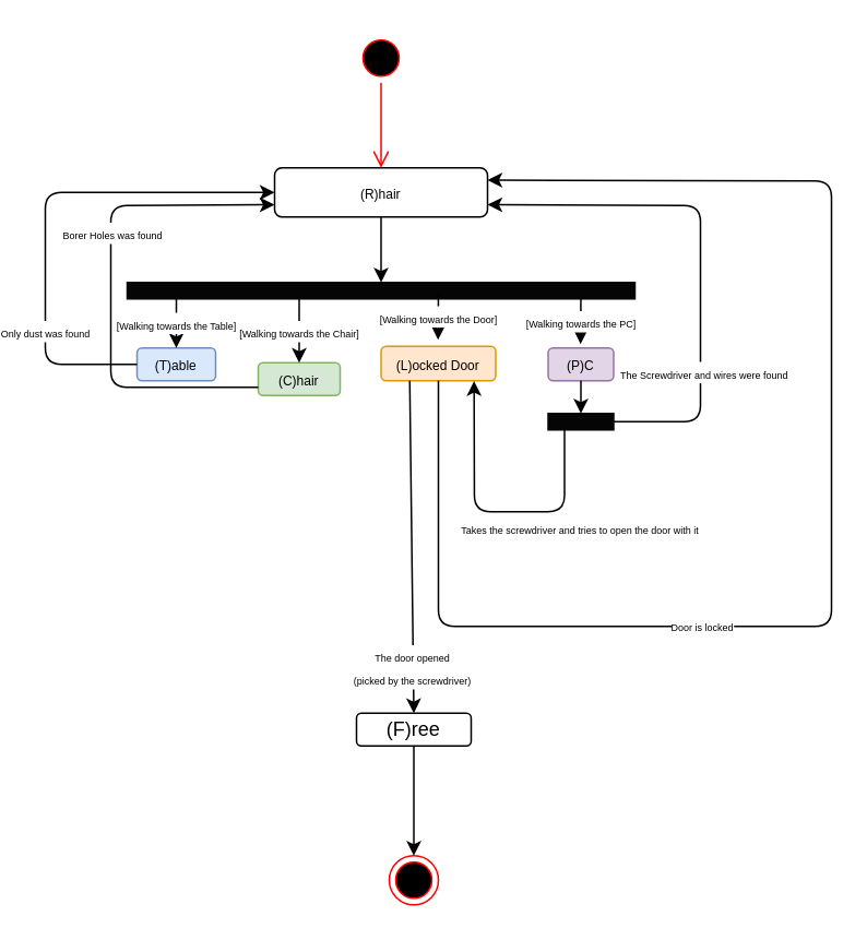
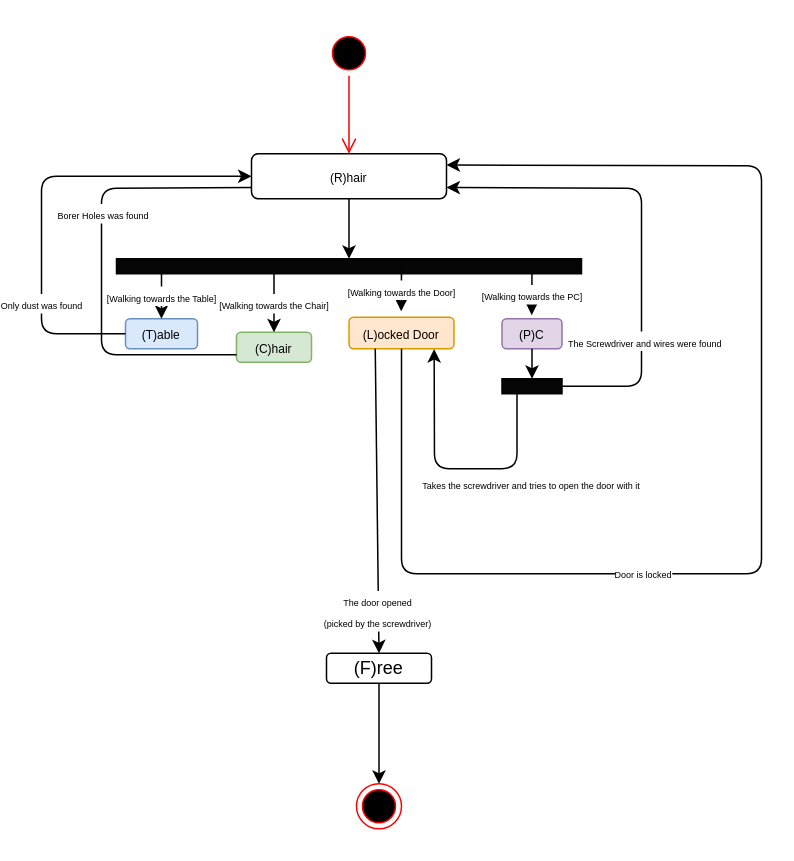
  <mxCell id="0" />
  <mxCell id="1" parent="0" />
  <mxCell id="2" value="&lt;font style=&quot;font-size: 8px&quot;&gt;(R)hair&lt;/font&gt;" style="rounded=1;whiteSpace=wrap;html=1;" vertex="1" parent="1"><mxGeometry x="160" y="102" width="130" height="30" as="geometry" /></mxCell>
  <mxCell id="3" value="&lt;font style=&quot;font-size: 8px&quot;&gt;(T)able&lt;/font&gt;" style="rounded=1;whiteSpace=wrap;html=1;fillColor=#dae8fc;strokeColor=#6c8ebf;" vertex="1" parent="1"><mxGeometry x="76" y="212" width="48" height="20" as="geometry" /></mxCell>
  <mxCell id="4" value="&lt;font style=&quot;font-size: 8px&quot;&gt;(C)hair&lt;/font&gt;" style="rounded=1;whiteSpace=wrap;html=1;fillColor=#d5e8d4;strokeColor=#82b366;" vertex="1" parent="1"><mxGeometry x="150" y="221" width="50" height="20" as="geometry" /></mxCell>
  <mxCell id="5" value="&lt;font style=&quot;font-size: 8px&quot;&gt;(L)ocked Door&lt;/font&gt;" style="rounded=1;whiteSpace=wrap;html=1;fillColor=#ffe6cc;strokeColor=#d79b00;" vertex="1" parent="1"><mxGeometry x="225" y="211" width="70" height="21" as="geometry" /></mxCell>
  <mxCell id="6" value="(F)ree" style="rounded=1;whiteSpace=wrap;html=1;" vertex="1" parent="1"><mxGeometry x="210" y="435" width="70" height="20" as="geometry" /></mxCell>
  <mxCell id="7" value="&lt;font style=&quot;font-size: 8px&quot;&gt;(P)C&lt;/font&gt;" style="rounded=1;whiteSpace=wrap;html=1;fillColor=#e1d5e7;strokeColor=#9673a6;" vertex="1" parent="1"><mxGeometry x="327" y="212" width="40" height="20" as="geometry" /></mxCell>
  <mxCell id="8" value="" style="endArrow=classic;html=1;exitX=0.5;exitY=1;exitDx=0;exitDy=0;" edge="1" parent="1" source="2"><mxGeometry width="50" height="50" relative="1" as="geometry"><mxPoint x="360" y="232" as="sourcePoint" /><mxPoint x="225" y="172" as="targetPoint" /></mxGeometry></mxCell>
  <mxCell id="9" value="" style="rounded=0;whiteSpace=wrap;html=1;strokeColor=#050505;fillColor=#050505;" vertex="1" parent="1"><mxGeometry x="70" y="172" width="310" height="10" as="geometry" /></mxCell>
  <mxCell id="10" value="&lt;font style=&quot;font-size: 6px&quot;&gt;[Walking towards the Table]&lt;/font&gt;" style="endArrow=classic;html=1;entryX=0.5;entryY=0;entryDx=0;entryDy=0;" edge="1" parent="1" target="3"><mxGeometry width="50" height="50" relative="1" as="geometry"><mxPoint x="100" y="182" as="sourcePoint" /><mxPoint x="100" y="202" as="targetPoint" /></mxGeometry></mxCell>
  <mxCell id="11" value="&lt;font style=&quot;font-size: 6px&quot;&gt;[Walking towards the Chair]&lt;/font&gt;" style="endArrow=classic;html=1;entryX=0.5;entryY=0;entryDx=0;entryDy=0;" edge="1" parent="1" target="4"><mxGeometry width="50" height="50" relative="1" as="geometry"><mxPoint x="174.99" y="182" as="sourcePoint" /><mxPoint x="174.798" y="209.6" as="targetPoint" /></mxGeometry></mxCell>
  <mxCell id="12" value="&lt;font style=&quot;font-size: 6px&quot;&gt;[Walking towards the Door]&lt;/font&gt;" style="endArrow=classic;html=1;entryX=0.371;entryY=-0.12;entryDx=0;entryDy=0;entryPerimeter=0;" edge="1" parent="1"><mxGeometry width="50" height="50" relative="1" as="geometry"><mxPoint x="259.99" y="179.4" as="sourcePoint" /><mxPoint x="259.798" y="207" as="targetPoint" /></mxGeometry></mxCell>
  <mxCell id="13" value="&lt;font style=&quot;font-size: 6px&quot;&gt;[Walking towards the PC]&lt;/font&gt;" style="endArrow=classic;html=1;entryX=0.371;entryY=-0.12;entryDx=0;entryDy=0;entryPerimeter=0;" edge="1" parent="1"><mxGeometry width="50" height="50" relative="1" as="geometry"><mxPoint x="346.99" y="182" as="sourcePoint" /><mxPoint x="346.798" y="209.6" as="targetPoint" /></mxGeometry></mxCell>
  <mxCell id="14" value="&lt;font style=&quot;font-size: 6px&quot;&gt;Only dust was found&lt;/font&gt;" style="endArrow=classic;html=1;exitX=0;exitY=0.5;exitDx=0;exitDy=0;entryX=0;entryY=0.5;entryDx=0;entryDy=0;" edge="1" parent="1" source="3" target="2"><mxGeometry x="-0.495" width="50" height="50" relative="1" as="geometry"><mxPoint x="50" y="312" as="sourcePoint" /><mxPoint x="100" y="262" as="targetPoint" /><Array as="points"><mxPoint x="20" y="222" /><mxPoint x="20" y="117" /></Array><mxPoint as="offset" /></mxGeometry></mxCell>
- <mxCell id="15" value="" style="endArrow=classic;html=1;exitX=0;exitY=0.75;exitDx=0;exitDy=0;entryX=0;entryY=0.75;entryDx=0;entryDy=0;" edge="1" parent="1" source="4" target="2"><mxGeometry width="50" height="50" relative="1" as="geometry"><mxPoint x="240" y="232" as="sourcePoint" /><mxPoint x="290" y="182" as="targetPoint" /><Array as="points"><mxPoint x="60" y="236" /><mxPoint x="60" y="182" /><mxPoint x="60" y="125" /></Array></mxGeometry></mxCell>
+ <mxCell id="15" value="" style="endArrow=none;html=1;exitX=0;exitY=0.75;exitDx=0;exitDy=0;entryX=0;entryY=0.75;entryDx=0;entryDy=0;" edge="1" parent="1" source="4" target="2"><mxGeometry width="50" height="50" relative="1" as="geometry"><mxPoint x="240" y="232" as="sourcePoint" /><mxPoint x="290" y="182" as="targetPoint" /><Array as="points"><mxPoint x="60" y="236" /><mxPoint x="60" y="182" /><mxPoint x="60" y="125" /></Array></mxGeometry></mxCell>
  <mxCell id="16" value="&lt;font style=&quot;font-size: 6px&quot;&gt;Borer Holes was found&lt;/font&gt;" style="edgeLabel;html=1;align=center;verticalAlign=middle;resizable=0;points=[];" vertex="1" connectable="0" parent="15"><mxGeometry x="0.227" relative="1" as="geometry"><mxPoint as="offset" /></mxGeometry></mxCell>
  <mxCell id="17" value="" style="endArrow=classic;html=1;exitX=0.5;exitY=1;exitDx=0;exitDy=0;" edge="1" parent="1" source="7"><mxGeometry width="50" height="50" relative="1" as="geometry"><mxPoint x="240" y="312" as="sourcePoint" /><mxPoint x="347" y="252" as="targetPoint" /></mxGeometry></mxCell>
  <mxCell id="18" value="" style="rounded=0;whiteSpace=wrap;html=1;strokeColor=#050505;fillColor=#050505;" vertex="1" parent="1"><mxGeometry x="327" y="252" width="40" height="10" as="geometry" /></mxCell>
  <mxCell id="19" value="" style="endArrow=classic;html=1;exitX=1;exitY=0.5;exitDx=0;exitDy=0;entryX=1;entryY=0.75;entryDx=0;entryDy=0;" edge="1" parent="1" source="18" target="2"><mxGeometry width="50" height="50" relative="1" as="geometry"><mxPoint x="240" y="232" as="sourcePoint" /><mxPoint x="290" y="182" as="targetPoint" /><Array as="points"><mxPoint x="420" y="257" /><mxPoint x="420" y="162" /><mxPoint x="420" y="125" /></Array></mxGeometry></mxCell>
  <mxCell id="20" value="&lt;font style=&quot;font-size: 6px&quot;&gt;The Screwdriver and wires were found&amp;nbsp;&lt;/font&gt;" style="edgeLabel;html=1;align=center;verticalAlign=middle;resizable=0;points=[];" vertex="1" connectable="0" parent="19"><mxGeometry x="-0.465" relative="1" as="geometry"><mxPoint x="2" as="offset" /></mxGeometry></mxCell>
  <mxCell id="21" value="" style="endArrow=classic;html=1;exitX=0.25;exitY=1;exitDx=0;exitDy=0;entryX=0.811;entryY=1.01;entryDx=0;entryDy=0;entryPerimeter=0;" edge="1" parent="1" source="18" target="5"><mxGeometry width="50" height="50" relative="1" as="geometry"><mxPoint x="360" y="282" as="sourcePoint" /><mxPoint x="410" y="232" as="targetPoint" /><Array as="points"><mxPoint x="337" y="312" /><mxPoint x="282" y="312" /></Array></mxGeometry></mxCell>
  <mxCell id="22" value="&lt;font style=&quot;font-size: 6px&quot;&gt;Takes the screwdriver and tries to open the door with it&amp;nbsp;&amp;nbsp;&lt;/font&gt;" style="edgeLabel;html=1;align=center;verticalAlign=middle;resizable=0;points=[];" vertex="1" connectable="0" parent="21"><mxGeometry x="-0.588" relative="1" as="geometry"><mxPoint x="10.0" y="21.9" as="offset" /></mxGeometry></mxCell>
  <mxCell id="23" value="" style="endArrow=classic;html=1;exitX=0.5;exitY=1;exitDx=0;exitDy=0;entryX=1;entryY=0.25;entryDx=0;entryDy=0;" edge="1" parent="1" source="5" target="2"><mxGeometry width="50" height="50" relative="1" as="geometry"><mxPoint x="260" y="192" as="sourcePoint" /><mxPoint x="310" y="142" as="targetPoint" /><Array as="points"><mxPoint x="260" y="382" /><mxPoint x="500" y="382" /><mxPoint x="500" y="110" /></Array></mxGeometry></mxCell>
  <mxCell id="24" value="&lt;font style=&quot;font-size: 6px&quot;&gt;Door is locked&lt;/font&gt;" style="edgeLabel;html=1;align=center;verticalAlign=middle;resizable=0;points=[];" vertex="1" connectable="0" parent="23"><mxGeometry x="-0.288" y="-1" relative="1" as="geometry"><mxPoint y="-3" as="offset" /></mxGeometry></mxCell>
  <mxCell id="25" value="" style="endArrow=classic;html=1;exitX=0.25;exitY=1;exitDx=0;exitDy=0;entryX=0.5;entryY=0;entryDx=0;entryDy=0;" edge="1" parent="1" source="5" target="6"><mxGeometry width="50" height="50" relative="1" as="geometry"><mxPoint x="260" y="332" as="sourcePoint" /><mxPoint x="243" y="432" as="targetPoint" /></mxGeometry></mxCell>
  <mxCell id="26" value="&lt;font style=&quot;font-size: 6px&quot;&gt;The door opened &lt;br&gt;(picked by the screwdriver)&lt;/font&gt;" style="edgeLabel;html=1;align=center;verticalAlign=middle;resizable=0;points=[];" vertex="1" connectable="0" parent="25"><mxGeometry x="0.72" y="-1" relative="1" as="geometry"><mxPoint as="offset" /></mxGeometry></mxCell>
  <mxCell id="27" value="" style="ellipse;html=1;shape=endState;fillColor=#000000;strokeColor=#ff0000;" vertex="1" parent="1"><mxGeometry x="230" y="522" width="30" height="30" as="geometry" /></mxCell>
  <mxCell id="28" value="" style="endArrow=classic;html=1;exitX=0.5;exitY=1;exitDx=0;exitDy=0;entryX=0.5;entryY=0;entryDx=0;entryDy=0;" edge="1" parent="1" source="6" target="27"><mxGeometry width="50" height="50" relative="1" as="geometry"><mxPoint x="240" y="422" as="sourcePoint" /><mxPoint x="290" y="372" as="targetPoint" /></mxGeometry></mxCell>
  <mxCell id="29" value="" style="ellipse;html=1;shape=startState;fillColor=#000000;strokeColor=#ff0000;" vertex="1" parent="1"><mxGeometry x="210" y="20" width="30" height="30" as="geometry" /></mxCell>
  <mxCell id="30" value="" style="edgeStyle=orthogonalEdgeStyle;html=1;verticalAlign=bottom;endArrow=open;endSize=8;strokeColor=#ff0000;" edge="1" source="29" parent="1"><mxGeometry relative="1" as="geometry"><mxPoint x="225" y="102" as="targetPoint" /></mxGeometry></mxCell>
